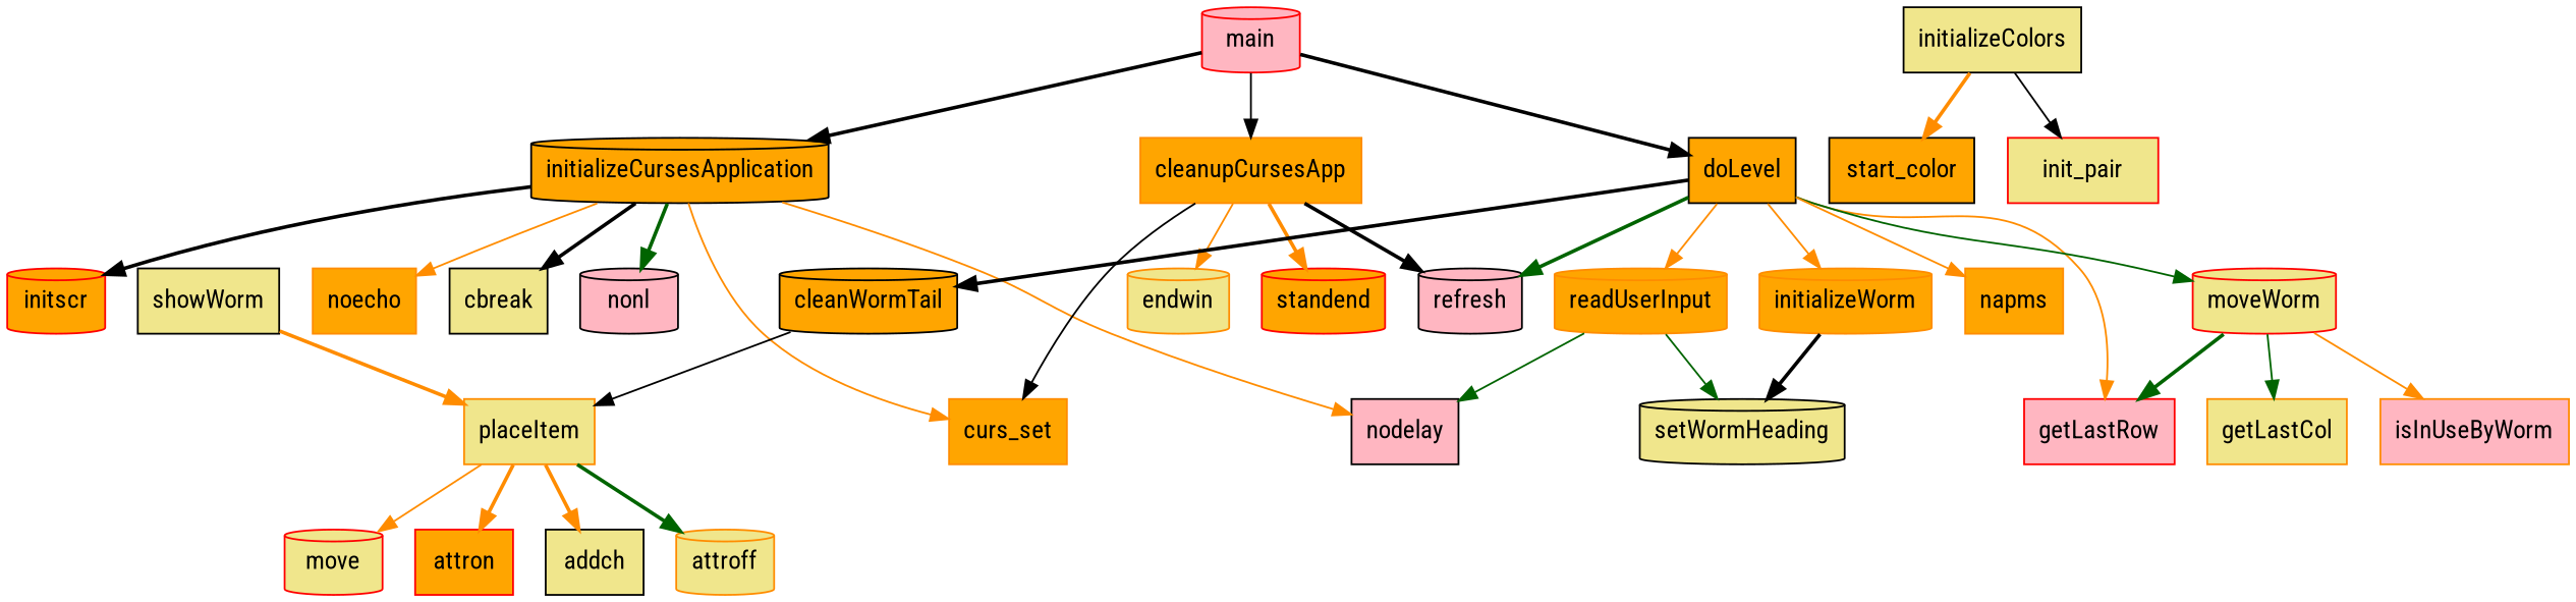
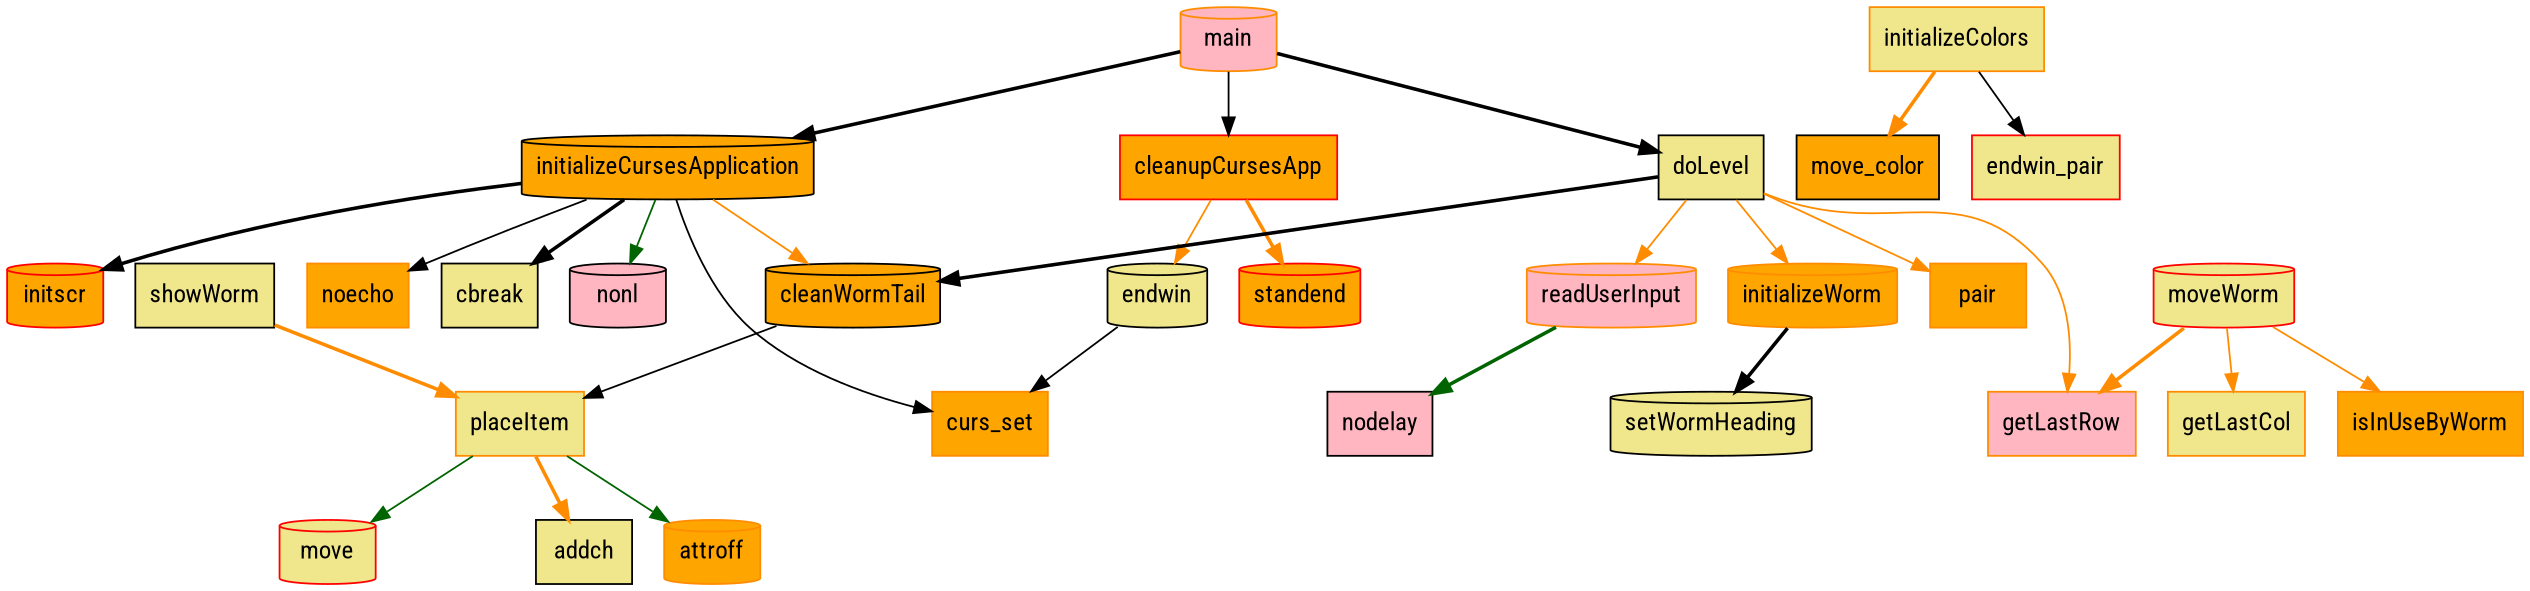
  digraph {
    fontname="Roboto Condensed"
    node [color=darkorange fillcolor=khaki fontname="Roboto Condensed" shape=box style=filled]
    edge [color=darkorange fontname="Roboto Condensed" style=solid]
    placeItem
    move [color=red shape=cylinder]
-   attron [color=red fillcolor=orange]
    addch [color=black]
-   attroff [shape=cylinder]
+   attroff [fillcolor=orange shape=cylinder]
    initializeCursesApplication [color=black fillcolor=orange shape=cylinder]
    initscr [color=red fillcolor=orange shape=cylinder]
    noecho [fillcolor=orange]
    cbreak [color=black]
    nonl [color=black fillcolor=lightpink shape=cylinder]
    curs_set [fillcolor=orange]
    nodelay [color=black fillcolor=lightpink]
-   cleanupCursesApp [fillcolor=orange]
+   cleanupCursesApp [color=red fillcolor=orange]
    standend [color=red fillcolor=orange shape=cylinder]
-   refresh [color=black fillcolor=lightpink shape=cylinder]
-   endwin [shape=cylinder]
-   initializeColors [color=black]
-   start_color [color=black fillcolor=orange]
-   init_pair [color=red]
-   readUserInput [fillcolor=orange shape=cylinder]
+   endwin [color=black shape=cylinder]
+   initializeColors
+   start_color [color=black fillcolor=orange label=move_color]
+   init_pair [color=red label=endwin_pair]
+   readUserInput [fillcolor=lightpink shape=cylinder]
    setWormHeading [color=black shape=cylinder]
-   doLevel [color=black fillcolor=orange]
-   getLastRow [color=red fillcolor=lightpink]
+   doLevel [color=black]
+   getLastRow [fillcolor=lightpink]
    initializeWorm [fillcolor=orange shape=cylinder]
    cleanWormTail [color=black fillcolor=orange shape=cylinder]
    moveWorm [color=red shape=cylinder]
-   napms [fillcolor=orange]
+   napms [fillcolor=orange label=pair]
    showWorm [color=black]
    getLastCol
-   isInUseByWorm [fillcolor=lightpink]
-   main [color=red fillcolor=lightpink shape=cylinder]
-   placeItem -> move
-   placeItem -> attron [style=bold]
+   isInUseByWorm [fillcolor=orange]
+   main [fillcolor=lightpink shape=cylinder]
+   placeItem -> move [color=darkgreen]
    placeItem -> addch [style=bold]
-   placeItem -> attroff [color=darkgreen style=bold]
+   placeItem -> attroff [color=darkgreen]
    initializeCursesApplication -> initscr [color=black style=bold]
-   initializeCursesApplication -> noecho
+   initializeCursesApplication -> noecho [color=black]
    initializeCursesApplication -> cbreak [color=black style=bold]
-   initializeCursesApplication -> nonl [color=darkgreen style=bold]
-   initializeCursesApplication -> curs_set
-   initializeCursesApplication -> nodelay
-   cleanupCursesApp -> curs_set [color=black]
+   initializeCursesApplication -> nonl [color=darkgreen]
+   initializeCursesApplication -> curs_set [color=black]
+   initializeCursesApplication -> cleanWormTail
+   endwin -> curs_set [color=black]
    cleanupCursesApp -> standend [style=bold]
-   cleanupCursesApp -> refresh [color=black style=bold]
    cleanupCursesApp -> endwin
    initializeColors -> start_color [style=bold]
    initializeColors -> init_pair [color=black]
-   readUserInput -> nodelay [color=darkgreen]
-   readUserInput -> setWormHeading [color=darkgreen]
-   doLevel -> refresh [color=darkgreen style=bold]
+   readUserInput -> nodelay [color=darkgreen style=bold]
    doLevel -> readUserInput
    doLevel -> getLastRow
    doLevel -> initializeWorm
    doLevel -> cleanWormTail [color=black style=bold]
-   doLevel -> moveWorm [color=darkgreen]
    doLevel -> napms
    initializeWorm -> setWormHeading [color=black style=bold]
    cleanWormTail -> placeItem [color=black]
-   moveWorm -> getLastRow [color=darkgreen style=bold]
-   moveWorm -> getLastCol [color=darkgreen]
+   moveWorm -> getLastRow [style=bold]
+   moveWorm -> getLastCol
    moveWorm -> isInUseByWorm
    showWorm -> placeItem [style=bold]
    main -> initializeCursesApplication [color=black style=bold]
    main -> cleanupCursesApp [color=black]
    main -> doLevel [color=black style=bold]
  }
